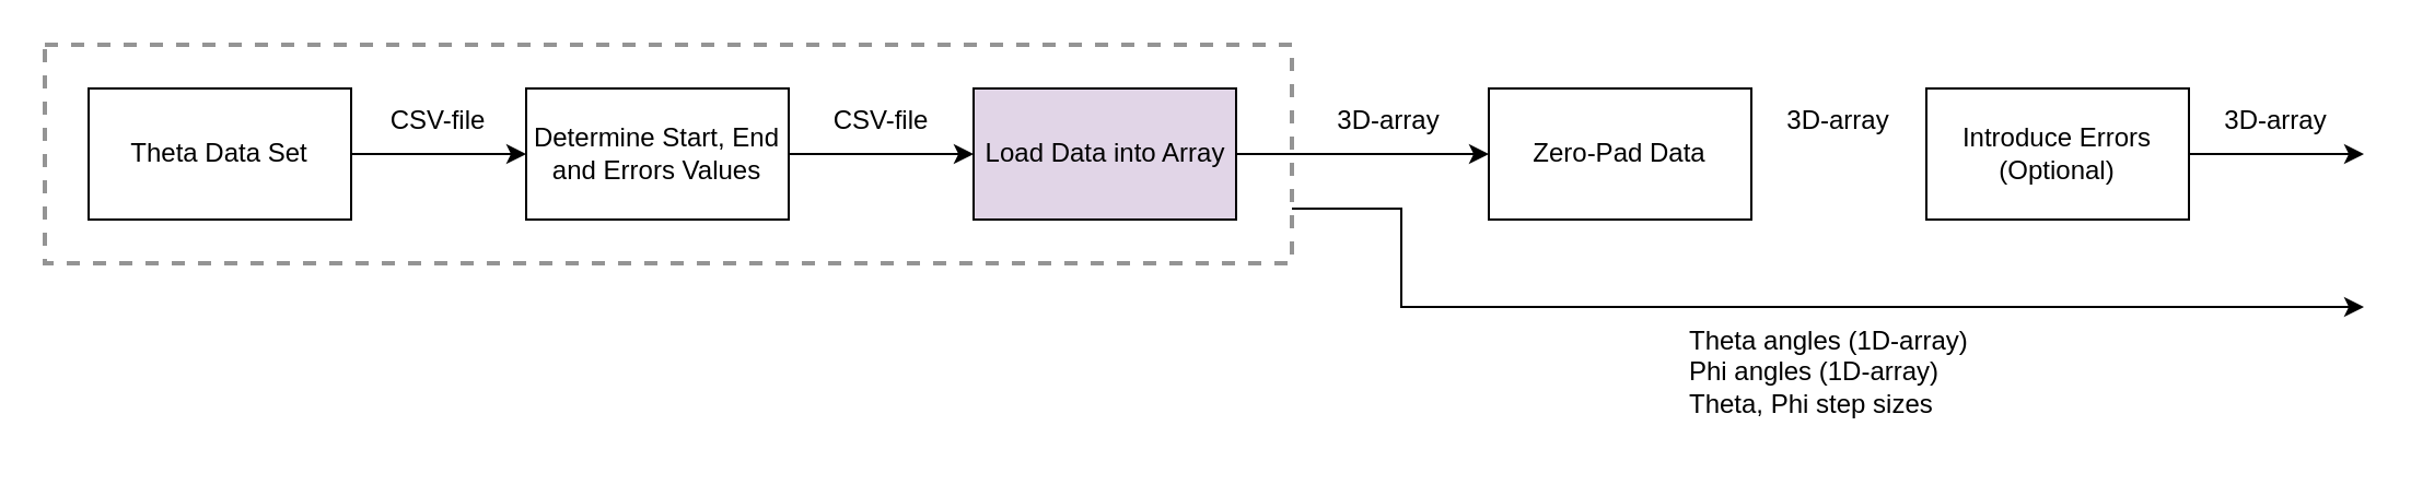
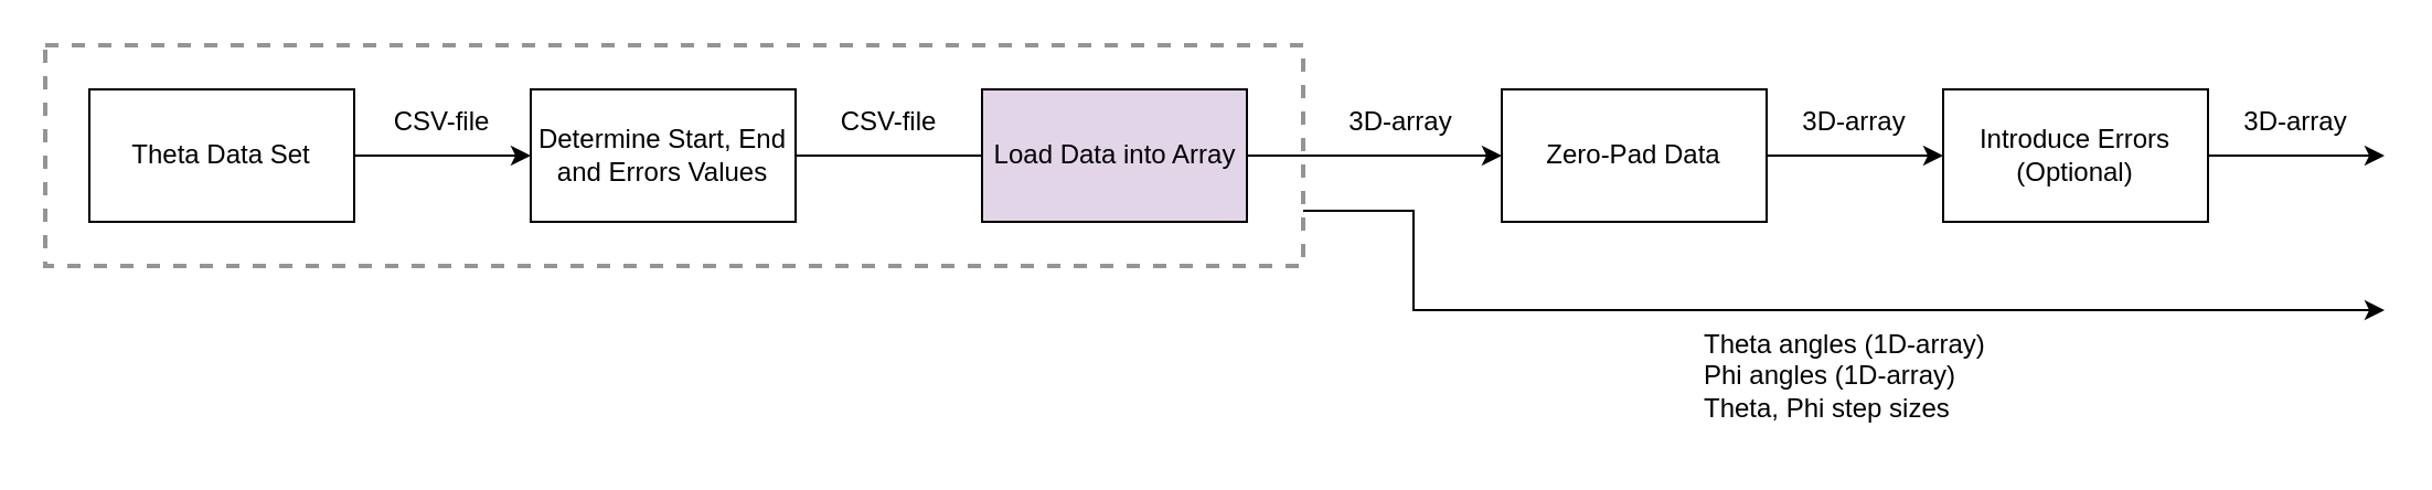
  <mxCell id="0" />
  <mxCell id="1" parent="0" />
  <mxCell id="2" value="" style="rounded=0;whiteSpace=wrap;html=1;dashed=1;strokeWidth=2;strokeColor=#949494;" vertex="1" parent="1"><mxGeometry x="20" y="20" width="570" height="100" as="geometry" /></mxCell>
  <mxCell id="3" value="" style="edgeStyle=orthogonalEdgeStyle;rounded=0;orthogonalLoop=1;jettySize=auto;html=1;" parent="1" source="4" target="6" edge="1"><mxGeometry relative="1" as="geometry" /></mxCell>
  <mxCell id="4" value="Theta Data Set" style="rounded=0;whiteSpace=wrap;html=1;" parent="1" vertex="1"><mxGeometry x="40" y="40" width="120" height="60" as="geometry" /></mxCell>
- <mxCell id="5" value="" style="edgeStyle=orthogonalEdgeStyle;rounded=0;orthogonalLoop=1;jettySize=auto;html=1;" parent="1" source="6" target="8" edge="1"><mxGeometry relative="1" as="geometry" /></mxCell>
+ <mxCell id="5" value="" style="edgeStyle=orthogonalEdgeStyle;rounded=0;orthogonalLoop=1;jettySize=auto;html=1;endArrow=none;" parent="1" source="6" target="8" edge="1"><mxGeometry relative="1" as="geometry" /></mxCell>
  <mxCell id="6" value="Determine Start, End and Errors Values" style="rounded=0;whiteSpace=wrap;html=1;" parent="1" vertex="1"><mxGeometry x="240" y="40" width="120" height="60" as="geometry" /></mxCell>
  <mxCell id="7" style="edgeStyle=orthogonalEdgeStyle;rounded=0;orthogonalLoop=1;jettySize=auto;html=1;exitX=1;exitY=0.5;exitDx=0;exitDy=0;" parent="1" source="8" edge="1"><mxGeometry relative="1" as="geometry"><mxPoint x="604.5" y="70" as="sourcePoint" /><mxPoint x="680" y="70" as="targetPoint" /></mxGeometry></mxCell>
  <mxCell id="8" value="Load Data into Array" style="rounded=0;whiteSpace=wrap;html=1;fillColor=#e1d5e7;" parent="1" vertex="1"><mxGeometry x="444.5" y="40" width="120" height="60" as="geometry" /></mxCell>
  <mxCell id="9" value="" style="edgeStyle=orthogonalEdgeStyle;rounded=0;orthogonalLoop=1;jettySize=auto;html=1;" parent="1" source="10" edge="1"><mxGeometry relative="1" as="geometry"><mxPoint x="1080" y="70" as="targetPoint" /></mxGeometry></mxCell>
  <mxCell id="10" value="Introduce Errors&lt;br&gt;(Optional)" style="rounded=0;whiteSpace=wrap;html=1;" parent="1" vertex="1"><mxGeometry x="880" y="40" width="120" height="60" as="geometry" /></mxCell>
  <mxCell id="11" value="CSV-file" style="text;html=1;align=center;verticalAlign=middle;whiteSpace=wrap;rounded=0;" parent="1" vertex="1"><mxGeometry x="160" y="40" width="80" height="30" as="geometry" /></mxCell>
  <mxCell id="12" value="CSV-file" style="text;html=1;align=center;verticalAlign=middle;whiteSpace=wrap;rounded=0;" parent="1" vertex="1"><mxGeometry x="360" y="40" width="85" height="30" as="geometry" /></mxCell>
  <mxCell id="13" value="3D-array" style="text;html=1;align=center;verticalAlign=middle;whiteSpace=wrap;rounded=0;" parent="1" vertex="1"><mxGeometry x="590" y="40" width="89" height="30" as="geometry" /></mxCell>
  <mxCell id="14" value="3D-array" style="text;html=1;align=center;verticalAlign=middle;whiteSpace=wrap;rounded=0;" parent="1" vertex="1"><mxGeometry x="1000" y="40" width="80" height="30" as="geometry" /></mxCell>
  <mxCell id="15" value="Zero-Pad Data" style="rounded=0;whiteSpace=wrap;html=1;" vertex="1" parent="1"><mxGeometry x="680" y="40" width="120" height="60" as="geometry" /></mxCell>
+ <mxCell id="16" style="edgeStyle=orthogonalEdgeStyle;rounded=0;orthogonalLoop=1;jettySize=auto;html=1;exitX=1;exitY=0.5;exitDx=0;exitDy=0;entryX=0;entryY=0.5;entryDx=0;entryDy=0;" edge="1" parent="1" source="15" target="10"><mxGeometry relative="1" as="geometry"><mxPoint x="805" y="70" as="sourcePoint" /><mxPoint x="880" y="70" as="targetPoint" /></mxGeometry></mxCell>
  <mxCell id="17" value="3D-array" style="text;html=1;align=center;verticalAlign=middle;whiteSpace=wrap;rounded=0;" vertex="1" parent="1"><mxGeometry x="800" y="40" width="80" height="30" as="geometry" /></mxCell>
  <mxCell id="18" value="" style="endArrow=classic;html=1;rounded=0;exitX=1;exitY=0.75;exitDx=0;exitDy=0;" edge="1" parent="1" source="2"><mxGeometry width="50" height="50" relative="1" as="geometry"><mxPoint x="660" y="200" as="sourcePoint" /><mxPoint x="1080" y="140" as="targetPoint" /><Array as="points"><mxPoint x="640" y="95" /><mxPoint x="640" y="140" /></Array></mxGeometry></mxCell>
  <mxCell id="19" value="Theta angles (1D-array)&lt;br&gt;&lt;div style=&quot;&quot;&gt;&lt;span style=&quot;background-color: initial;&quot;&gt;Phi angles (1D-array)&lt;/span&gt;&lt;span style=&quot;background-color: initial;&quot;&gt;&amp;nbsp;&lt;br&gt;&lt;/span&gt;Theta, Phi&amp;nbsp;&lt;span style=&quot;background-color: initial;&quot;&gt;step sizes&lt;/span&gt;&lt;/div&gt;" style="text;html=1;align=left;verticalAlign=middle;whiteSpace=wrap;rounded=0;" vertex="1" parent="1"><mxGeometry x="770" y="140" width="140" height="60" as="geometry" /></mxCell>
